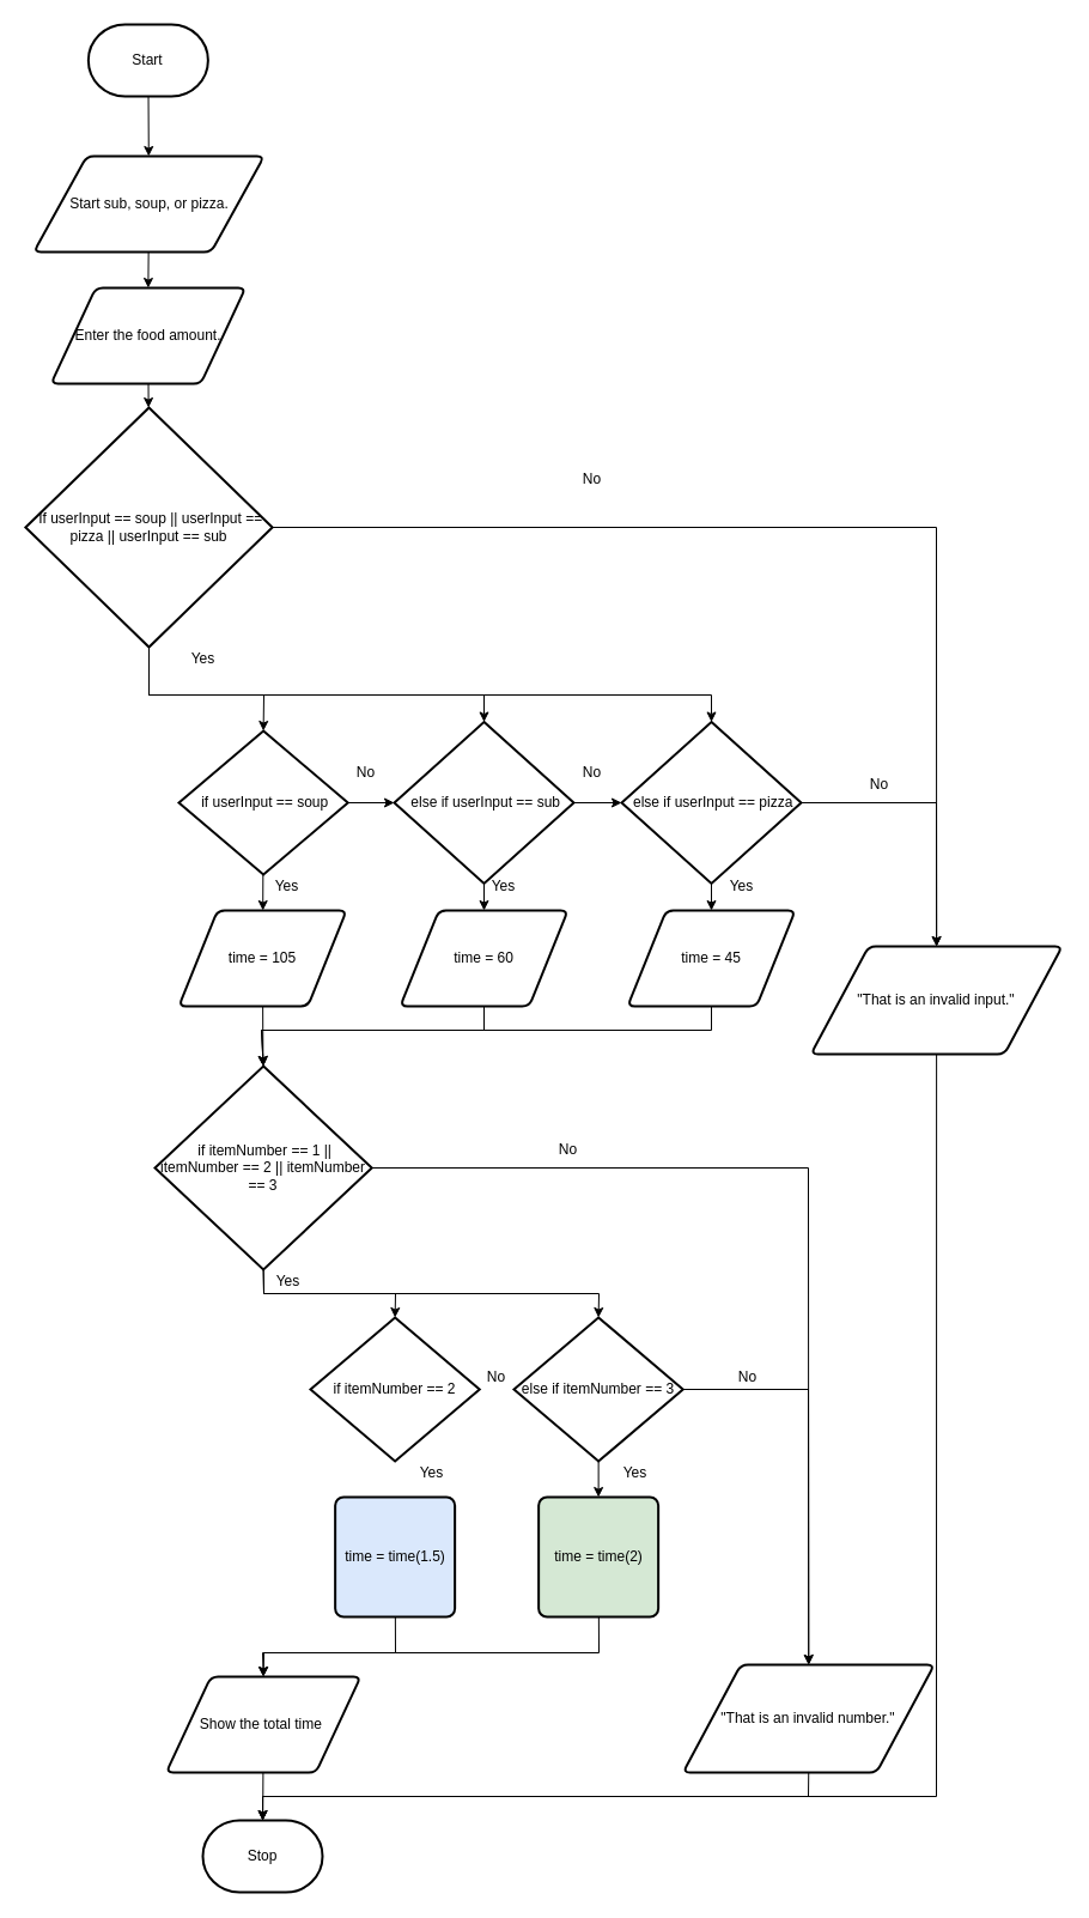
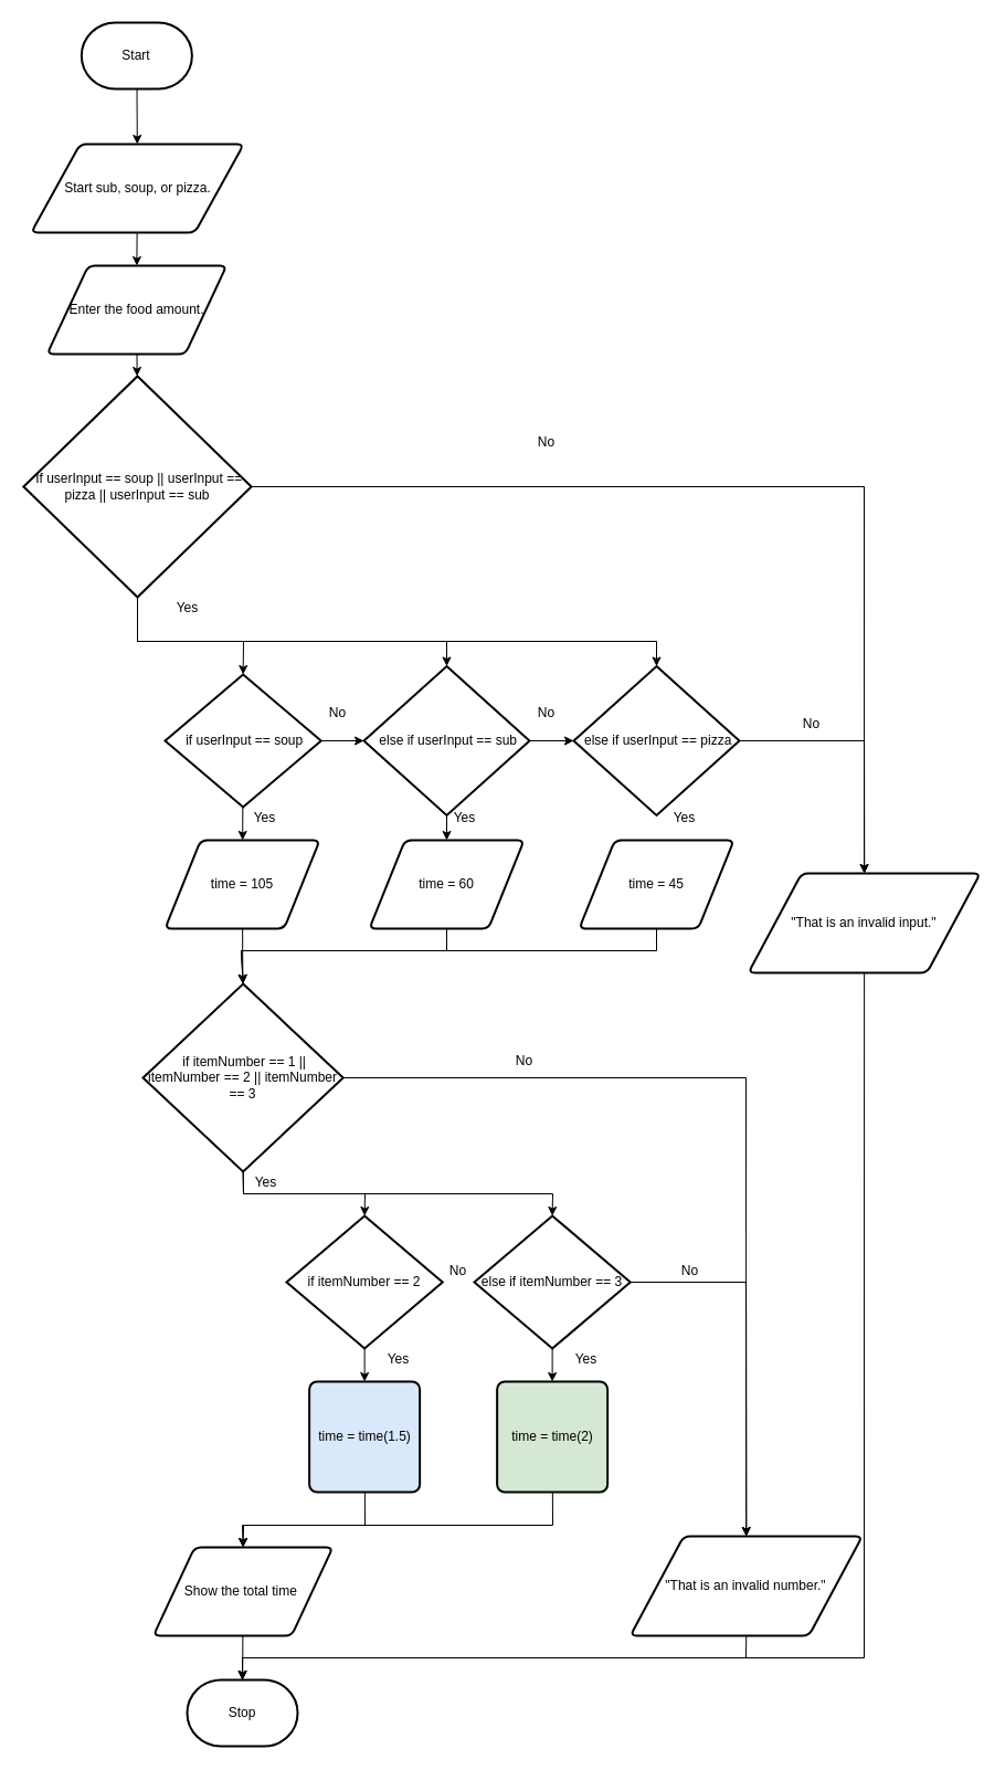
  <mxCell id="0" />
  <mxCell id="1" parent="0" />
  <mxCell id="2" value="" style="edgeStyle=none;rounded=0;html=1;" parent="1" source="3" target="22" edge="1"><mxGeometry relative="1" as="geometry" /></mxCell>
  <mxCell id="3" value="Start" style="strokeWidth=2;html=1;shape=mxgraph.flowchart.terminator;whiteSpace=wrap;" parent="1" vertex="1"><mxGeometry x="73.37" y="20" width="100" height="60" as="geometry" /></mxCell>
  <mxCell id="4" value="" style="edgeStyle=none;html=1;fontFamily=Helvetica;fontSize=12;fontColor=#F0F0F0;" parent="1" source="5" target="11" edge="1"><mxGeometry relative="1" as="geometry" /></mxCell>
  <mxCell id="5" value="Enter the food amount." style="shape=parallelogram;html=1;strokeWidth=2;perimeter=parallelogramPerimeter;whiteSpace=wrap;rounded=1;arcSize=12;size=0.23;" parent="1" vertex="1"><mxGeometry x="42.12" y="240" width="162.5" height="80" as="geometry" /></mxCell>
  <mxCell id="6" value="Stop" style="strokeWidth=2;html=1;shape=mxgraph.flowchart.terminator;whiteSpace=wrap;" parent="1" vertex="1"><mxGeometry x="169" y="1520" width="100" height="60" as="geometry" /></mxCell>
  <mxCell id="7" style="edgeStyle=none;rounded=0;html=1;entryX=0.5;entryY=0;entryDx=0;entryDy=0;entryPerimeter=0;exitX=0.5;exitY=1;exitDx=0;exitDy=0;exitPerimeter=0;" parent="1" source="11" target="20" edge="1"><mxGeometry relative="1" as="geometry"><Array as="points"><mxPoint x="124" y="580" /><mxPoint x="220" y="580" /></Array></mxGeometry></mxCell>
  <mxCell id="8" style="edgeStyle=none;rounded=0;html=1;entryX=0.5;entryY=0;entryDx=0;entryDy=0;entryPerimeter=0;" parent="1" target="25" edge="1"><mxGeometry relative="1" as="geometry"><mxPoint x="124" y="540" as="sourcePoint" /><Array as="points"><mxPoint x="124" y="580" /><mxPoint x="404" y="580" /></Array></mxGeometry></mxCell>
  <mxCell id="9" style="edgeStyle=none;rounded=0;html=1;entryX=0.5;entryY=0;entryDx=0;entryDy=0;entryPerimeter=0;" parent="1" target="28" edge="1"><mxGeometry relative="1" as="geometry"><mxPoint x="124" y="540" as="sourcePoint" /><Array as="points"><mxPoint x="124" y="580" /><mxPoint x="594" y="580" /></Array></mxGeometry></mxCell>
  <mxCell id="10" style="edgeStyle=none;html=1;entryX=0.5;entryY=0;entryDx=0;entryDy=0;rounded=0;" parent="1" source="11" target="51" edge="1"><mxGeometry relative="1" as="geometry"><Array as="points"><mxPoint x="782" y="440" /></Array></mxGeometry></mxCell>
  <mxCell id="11" value="&lt;span id=&quot;docs-internal-guid-6195adaa-7fff-0db7-8f2a-d677f404ffa1&quot;&gt;&lt;span style=&quot;background-color: transparent ; vertical-align: baseline&quot;&gt;&amp;nbsp;If userInput == soup || userInput == pizza || userInput == sub&lt;/span&gt;&lt;/span&gt;" style="strokeWidth=2;html=1;shape=mxgraph.flowchart.decision;whiteSpace=wrap;" parent="1" vertex="1"><mxGeometry x="20.87" y="340" width="206.25" height="200" as="geometry" /></mxCell>
  <mxCell id="12" value="" style="edgeStyle=none;rounded=0;html=1;" parent="1" source="13" target="36" edge="1"><mxGeometry relative="1" as="geometry" /></mxCell>
  <mxCell id="13" value="time = 105" style="shape=parallelogram;html=1;strokeWidth=2;perimeter=parallelogramPerimeter;whiteSpace=wrap;rounded=1;arcSize=12;size=0.23;" parent="1" vertex="1"><mxGeometry x="149" y="760" width="140" height="80" as="geometry" /></mxCell>
  <mxCell id="14" value="" style="edgeStyle=none;rounded=0;html=1;fontFamily=Helvetica;fontSize=12;fontColor=#F0F0F0;startArrow=none;" parent="1" edge="1"><mxGeometry relative="1" as="geometry"><mxPoint x="639" y="401.5" as="sourcePoint" /><mxPoint x="639" y="401.5" as="targetPoint" /></mxGeometry></mxCell>
  <mxCell id="15" value="Yes" style="text;html=1;resizable=0;autosize=1;align=center;verticalAlign=middle;points=[];fillColor=none;strokeColor=none;rounded=0;" parent="1" vertex="1"><mxGeometry x="149" y="540" width="40" height="20" as="geometry" /></mxCell>
  <mxCell id="16" value="No" style="text;html=1;resizable=0;autosize=1;align=center;verticalAlign=middle;points=[];fillColor=none;strokeColor=none;rounded=0;" parent="1" vertex="1"><mxGeometry x="479" y="390" width="30" height="20" as="geometry" /></mxCell>
  <mxCell id="17" value="" style="edgeStyle=none;rounded=0;html=1;fontFamily=Helvetica;fontSize=12;fontColor=#F0F0F0;endArrow=none;" parent="1" edge="1"><mxGeometry relative="1" as="geometry"><mxPoint x="609" y="401.5" as="sourcePoint" /><mxPoint x="609" y="401.5" as="targetPoint" /></mxGeometry></mxCell>
  <mxCell id="18" value="" style="edgeStyle=none;rounded=0;html=1;" parent="1" source="20" target="25" edge="1"><mxGeometry relative="1" as="geometry" /></mxCell>
  <mxCell id="19" value="" style="edgeStyle=none;rounded=0;html=1;" parent="1" source="20" target="13" edge="1"><mxGeometry relative="1" as="geometry" /></mxCell>
  <mxCell id="20" value="&lt;span id=&quot;docs-internal-guid-6195adaa-7fff-0db7-8f2a-d677f404ffa1&quot;&gt;&lt;span style=&quot;background-color: transparent ; vertical-align: baseline&quot;&gt;&amp;nbsp;if userInput == soup&lt;/span&gt;&lt;/span&gt;" style="strokeWidth=2;html=1;shape=mxgraph.flowchart.decision;whiteSpace=wrap;" parent="1" vertex="1"><mxGeometry x="149" y="610" width="141.25" height="120" as="geometry" /></mxCell>
  <mxCell id="21" style="edgeStyle=none;rounded=0;html=1;entryX=0.5;entryY=0;entryDx=0;entryDy=0;" parent="1" source="22" target="5" edge="1"><mxGeometry relative="1" as="geometry" /></mxCell>
  <mxCell id="22" value="Start sub, soup, or pizza." style="shape=parallelogram;html=1;strokeWidth=2;perimeter=parallelogramPerimeter;whiteSpace=wrap;rounded=1;arcSize=12;size=0.23;" parent="1" vertex="1"><mxGeometry x="27.75" y="130" width="192.5" height="80" as="geometry" /></mxCell>
  <mxCell id="23" value="" style="edgeStyle=none;rounded=0;html=1;" parent="1" source="25" target="30" edge="1"><mxGeometry relative="1" as="geometry" /></mxCell>
  <mxCell id="24" style="edgeStyle=none;html=1;entryX=0;entryY=0.5;entryDx=0;entryDy=0;entryPerimeter=0;" edge="1" parent="1" source="25" target="28"><mxGeometry relative="1" as="geometry" /></mxCell>
  <mxCell id="25" value="&lt;span id=&quot;docs-internal-guid-6195adaa-7fff-0db7-8f2a-d677f404ffa1&quot;&gt;&lt;span style=&quot;background-color: transparent ; vertical-align: baseline&quot;&gt;&amp;nbsp;else if userInput == sub&lt;/span&gt;&lt;/span&gt;" style="strokeWidth=2;html=1;shape=mxgraph.flowchart.decision;whiteSpace=wrap;" parent="1" vertex="1"><mxGeometry x="329" y="602.5" width="150" height="135" as="geometry" /></mxCell>
- <mxCell id="26" value="" style="edgeStyle=none;rounded=0;html=1;" parent="1" source="28" target="32" edge="1"><mxGeometry relative="1" as="geometry" /></mxCell>
  <mxCell id="27" style="edgeStyle=none;rounded=0;html=1;entryX=0.5;entryY=0;entryDx=0;entryDy=0;exitX=1;exitY=0.5;exitDx=0;exitDy=0;exitPerimeter=0;" parent="1" source="28" target="51" edge="1"><mxGeometry relative="1" as="geometry"><Array as="points"><mxPoint x="782" y="670" /></Array></mxGeometry></mxCell>
  <mxCell id="28" value="&lt;span id=&quot;docs-internal-guid-6195adaa-7fff-0db7-8f2a-d677f404ffa1&quot;&gt;&lt;span style=&quot;background-color: transparent ; vertical-align: baseline&quot;&gt;&amp;nbsp;else if userInput == pizza&lt;/span&gt;&lt;/span&gt;" style="strokeWidth=2;html=1;shape=mxgraph.flowchart.decision;whiteSpace=wrap;" parent="1" vertex="1"><mxGeometry x="519" y="602.5" width="150" height="135" as="geometry" /></mxCell>
  <mxCell id="29" style="edgeStyle=none;rounded=0;html=1;entryX=0.5;entryY=0;entryDx=0;entryDy=0;entryPerimeter=0;" parent="1" source="30" target="36" edge="1"><mxGeometry relative="1" as="geometry"><Array as="points"><mxPoint x="404" y="860" /><mxPoint x="218" y="860" /></Array></mxGeometry></mxCell>
  <mxCell id="30" value="time = 60" style="shape=parallelogram;html=1;strokeWidth=2;perimeter=parallelogramPerimeter;whiteSpace=wrap;rounded=1;arcSize=12;size=0.23;" parent="1" vertex="1"><mxGeometry x="334" y="760" width="140" height="80" as="geometry" /></mxCell>
  <mxCell id="31" style="edgeStyle=none;rounded=0;html=1;entryX=0.5;entryY=0;entryDx=0;entryDy=0;entryPerimeter=0;" parent="1" source="32" target="36" edge="1"><mxGeometry relative="1" as="geometry"><Array as="points"><mxPoint x="594" y="860" /><mxPoint x="218" y="860" /></Array></mxGeometry></mxCell>
  <mxCell id="32" value="time = 45" style="shape=parallelogram;html=1;strokeWidth=2;perimeter=parallelogramPerimeter;whiteSpace=wrap;rounded=1;arcSize=12;size=0.23;" parent="1" vertex="1"><mxGeometry x="524" y="760" width="140" height="80" as="geometry" /></mxCell>
  <mxCell id="33" style="edgeStyle=none;rounded=0;html=1;entryX=0.5;entryY=0;entryDx=0;entryDy=0;entryPerimeter=0;exitX=0.5;exitY=1;exitDx=0;exitDy=0;exitPerimeter=0;" parent="1" source="36" target="38" edge="1"><mxGeometry relative="1" as="geometry"><Array as="points"><mxPoint x="220" y="1080" /><mxPoint x="330" y="1080" /></Array></mxGeometry></mxCell>
  <mxCell id="34" style="edgeStyle=none;rounded=0;html=1;entryX=0.5;entryY=0;entryDx=0;entryDy=0;entryPerimeter=0;exitX=0.5;exitY=1;exitDx=0;exitDy=0;exitPerimeter=0;" parent="1" source="36" target="41" edge="1"><mxGeometry relative="1" as="geometry"><Array as="points"><mxPoint x="220" y="1080" /><mxPoint x="500" y="1080" /></Array></mxGeometry></mxCell>
  <mxCell id="35" style="edgeStyle=none;rounded=0;html=1;entryX=0.5;entryY=0;entryDx=0;entryDy=0;" parent="1" source="36" target="49" edge="1"><mxGeometry relative="1" as="geometry"><Array as="points"><mxPoint x="675" y="975" /></Array></mxGeometry></mxCell>
  <mxCell id="36" value="&lt;span id=&quot;docs-internal-guid-6195adaa-7fff-0db7-8f2a-d677f404ffa1&quot;&gt;&lt;span style=&quot;background-color: transparent ; vertical-align: baseline&quot;&gt;&amp;nbsp;if i&lt;/span&gt;&lt;/span&gt;temNumber == 1 || itemNumber == 2 || itemNumber == 3" style="strokeWidth=2;html=1;shape=mxgraph.flowchart.decision;whiteSpace=wrap;" parent="1" vertex="1"><mxGeometry x="129" y="890" width="181.25" height="170" as="geometry" /></mxCell>
+ <mxCell id="37" value="" style="edgeStyle=none;rounded=0;html=1;" parent="1" source="38" target="43" edge="1"><mxGeometry relative="1" as="geometry" /></mxCell>
  <mxCell id="38" value="&lt;span id=&quot;docs-internal-guid-6195adaa-7fff-0db7-8f2a-d677f404ffa1&quot;&gt;&lt;span style=&quot;background-color: transparent ; vertical-align: baseline&quot;&gt;if itemNumber == 2&lt;/span&gt;&lt;/span&gt;" style="strokeWidth=2;html=1;shape=mxgraph.flowchart.decision;whiteSpace=wrap;" parent="1" vertex="1"><mxGeometry x="259" y="1100" width="141.25" height="120" as="geometry" /></mxCell>
  <mxCell id="39" value="" style="edgeStyle=none;rounded=0;html=1;" parent="1" source="41" target="45" edge="1"><mxGeometry relative="1" as="geometry" /></mxCell>
  <mxCell id="40" style="edgeStyle=none;html=1;entryX=0.5;entryY=0;entryDx=0;entryDy=0;exitX=1;exitY=0.5;exitDx=0;exitDy=0;exitPerimeter=0;rounded=0;" parent="1" source="41" target="49" edge="1"><mxGeometry relative="1" as="geometry"><Array as="points"><mxPoint x="675" y="1160" /></Array></mxGeometry></mxCell>
  <mxCell id="41" value="&lt;span id=&quot;docs-internal-guid-6195adaa-7fff-0db7-8f2a-d677f404ffa1&quot;&gt;&lt;span style=&quot;background-color: transparent ; vertical-align: baseline&quot;&gt;else if itemNumber == 3&lt;/span&gt;&lt;/span&gt;" style="strokeWidth=2;html=1;shape=mxgraph.flowchart.decision;whiteSpace=wrap;" parent="1" vertex="1"><mxGeometry x="429" y="1100" width="141.25" height="120" as="geometry" /></mxCell>
  <mxCell id="42" style="edgeStyle=none;rounded=0;html=1;entryX=0.5;entryY=0;entryDx=0;entryDy=0;" parent="1" source="43" target="47" edge="1"><mxGeometry relative="1" as="geometry"><Array as="points"><mxPoint x="330" y="1380" /><mxPoint x="219" y="1380" /></Array></mxGeometry></mxCell>
  <mxCell id="43" value="time = time(1.5)" style="rounded=1;whiteSpace=wrap;html=1;absoluteArcSize=1;arcSize=14;strokeWidth=2;fillColor=#dae8fc;" parent="1" vertex="1"><mxGeometry x="279.63" y="1250" width="100" height="100" as="geometry" /></mxCell>
  <mxCell id="44" style="edgeStyle=none;rounded=0;html=1;entryX=0.5;entryY=0;entryDx=0;entryDy=0;" parent="1" source="45" target="47" edge="1"><mxGeometry relative="1" as="geometry"><Array as="points"><mxPoint x="500" y="1380" /><mxPoint x="220" y="1380" /></Array></mxGeometry></mxCell>
  <mxCell id="45" value="time = time(2)" style="rounded=1;whiteSpace=wrap;html=1;absoluteArcSize=1;arcSize=14;strokeWidth=2;fillColor=#d5e8d4;" parent="1" vertex="1"><mxGeometry x="449.63" y="1250" width="100" height="100" as="geometry" /></mxCell>
  <mxCell id="46" value="" style="edgeStyle=none;rounded=0;html=1;" parent="1" source="47" target="6" edge="1"><mxGeometry relative="1" as="geometry" /></mxCell>
  <mxCell id="47" value="Show the total time&amp;nbsp;" style="shape=parallelogram;html=1;strokeWidth=2;perimeter=parallelogramPerimeter;whiteSpace=wrap;rounded=1;arcSize=12;size=0.23;" parent="1" vertex="1"><mxGeometry x="138.38" y="1400" width="162.5" height="80" as="geometry" /></mxCell>
  <mxCell id="48" style="edgeStyle=none;rounded=0;html=1;entryX=0.5;entryY=0;entryDx=0;entryDy=0;entryPerimeter=0;exitX=0.5;exitY=1;exitDx=0;exitDy=0;" parent="1" source="49" target="6" edge="1"><mxGeometry relative="1" as="geometry"><Array as="points"><mxPoint x="675" y="1500" /><mxPoint x="219" y="1500" /></Array></mxGeometry></mxCell>
  <mxCell id="49" value="&quot;That is an invalid number.&quot;" style="shape=parallelogram;html=1;strokeWidth=2;perimeter=parallelogramPerimeter;whiteSpace=wrap;rounded=1;arcSize=12;size=0.23;" parent="1" vertex="1"><mxGeometry x="570.25" y="1390" width="210" height="90" as="geometry" /></mxCell>
  <mxCell id="50" style="edgeStyle=none;rounded=0;html=1;" parent="1" source="51" edge="1"><mxGeometry relative="1" as="geometry"><mxPoint x="219" y="1520" as="targetPoint" /><Array as="points"><mxPoint x="782" y="1500" /><mxPoint x="219" y="1500" /></Array></mxGeometry></mxCell>
  <mxCell id="51" value="&quot;That is an invalid input.&quot;" style="shape=parallelogram;html=1;strokeWidth=2;perimeter=parallelogramPerimeter;whiteSpace=wrap;rounded=1;arcSize=12;size=0.23;" parent="1" vertex="1"><mxGeometry x="677.13" y="790" width="210" height="90" as="geometry" /></mxCell>
  <mxCell id="52" value="Yes" style="text;html=1;resizable=0;autosize=1;align=center;verticalAlign=middle;points=[];fillColor=none;strokeColor=none;rounded=0;" parent="1" vertex="1"><mxGeometry x="219" y="730" width="40" height="20" as="geometry" /></mxCell>
  <mxCell id="53" value="Yes" style="text;html=1;resizable=0;autosize=1;align=center;verticalAlign=middle;points=[];fillColor=none;strokeColor=none;rounded=0;" parent="1" vertex="1"><mxGeometry x="400.25" y="730" width="40" height="20" as="geometry" /></mxCell>
  <mxCell id="54" value="Yes" style="text;html=1;resizable=0;autosize=1;align=center;verticalAlign=middle;points=[];fillColor=none;strokeColor=none;rounded=0;" parent="1" vertex="1"><mxGeometry x="599" y="730" width="40" height="20" as="geometry" /></mxCell>
  <mxCell id="55" value="No" style="text;html=1;resizable=0;autosize=1;align=center;verticalAlign=middle;points=[];fillColor=none;strokeColor=none;rounded=0;" parent="1" vertex="1"><mxGeometry x="290.25" y="635" width="30" height="20" as="geometry" /></mxCell>
  <mxCell id="56" value="No" style="text;html=1;resizable=0;autosize=1;align=center;verticalAlign=middle;points=[];fillColor=none;strokeColor=none;rounded=0;" parent="1" vertex="1"><mxGeometry x="479" y="635" width="30" height="20" as="geometry" /></mxCell>
  <mxCell id="57" value="" style="edgeStyle=none;rounded=0;html=1;endArrow=none;" parent="1" source="25" target="56" edge="1"><mxGeometry relative="1" as="geometry"><mxPoint x="479" y="670" as="sourcePoint" /><mxPoint x="519" y="670" as="targetPoint" /></mxGeometry></mxCell>
  <mxCell id="58" value="No" style="text;html=1;resizable=0;autosize=1;align=center;verticalAlign=middle;points=[];fillColor=none;strokeColor=none;rounded=0;" parent="1" vertex="1"><mxGeometry x="459" y="950" width="30" height="20" as="geometry" /></mxCell>
  <mxCell id="59" value="Yes" style="text;html=1;resizable=0;autosize=1;align=center;verticalAlign=middle;points=[];fillColor=none;strokeColor=none;rounded=0;" parent="1" vertex="1"><mxGeometry x="220.25" y="1060" width="40" height="20" as="geometry" /></mxCell>
  <mxCell id="60" value="Yes" style="text;html=1;resizable=0;autosize=1;align=center;verticalAlign=middle;points=[];rounded=0;" parent="1" vertex="1"><mxGeometry x="339.63" y="1220" width="40" height="20" as="geometry" /></mxCell>
  <mxCell id="61" value="Yes" style="text;html=1;resizable=0;autosize=1;align=center;verticalAlign=middle;points=[];fillColor=none;strokeColor=none;rounded=0;" parent="1" vertex="1"><mxGeometry x="509.63" y="1220" width="40" height="20" as="geometry" /></mxCell>
  <mxCell id="62" value="No" style="text;html=1;resizable=0;autosize=1;align=center;verticalAlign=middle;points=[];fillColor=none;strokeColor=none;rounded=0;" parent="1" vertex="1"><mxGeometry x="399" y="1140" width="30" height="20" as="geometry" /></mxCell>
  <mxCell id="63" value="No" style="text;html=1;resizable=0;autosize=1;align=center;verticalAlign=middle;points=[];fillColor=none;strokeColor=none;rounded=0;" parent="1" vertex="1"><mxGeometry x="719" y="645" width="30" height="20" as="geometry" /></mxCell>
  <mxCell id="64" value="No" style="text;html=1;resizable=0;autosize=1;align=center;verticalAlign=middle;points=[];fillColor=none;strokeColor=none;rounded=0;" parent="1" vertex="1"><mxGeometry x="609" y="1140" width="30" height="20" as="geometry" /></mxCell>
